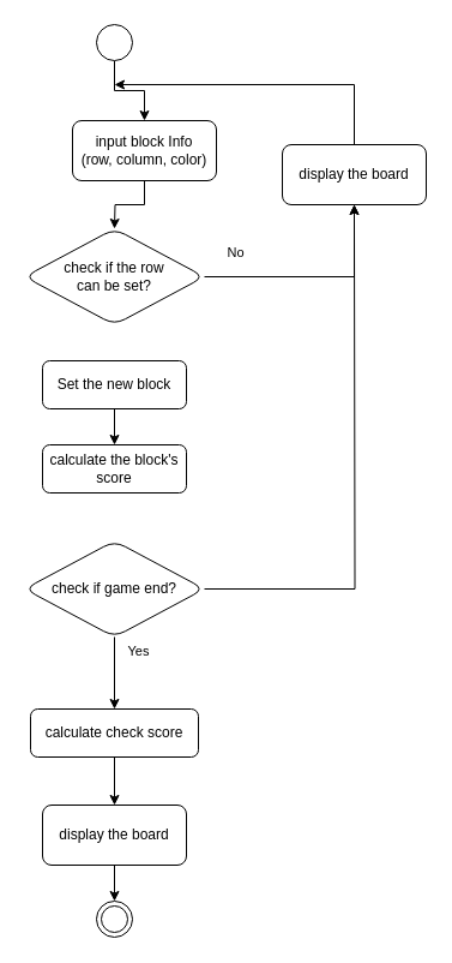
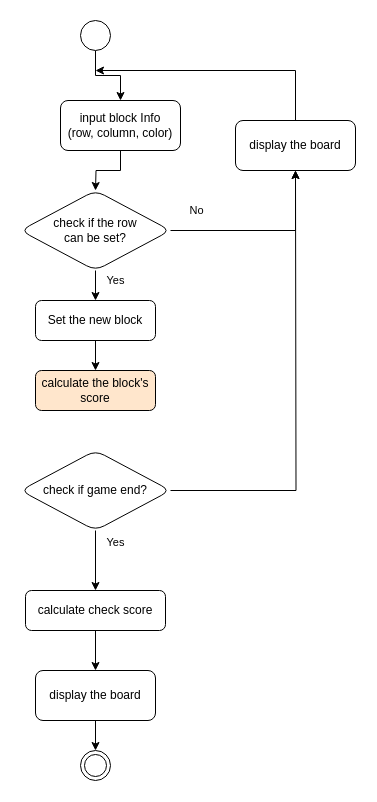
  <mxCell id="0" />
  <mxCell id="1" parent="0" />
  <mxCell id="2" value="" style="edgeStyle=orthogonalEdgeStyle;rounded=0;orthogonalLoop=1;jettySize=auto;html=1;entryX=0.5;entryY=0;entryDx=0;entryDy=0;" edge="1" parent="1" source="3"><mxGeometry relative="1" as="geometry"><mxPoint x="95" y="190" as="targetPoint" /></mxGeometry></mxCell>
  <mxCell id="3" value="input block Info&lt;br&gt;(row, column, color)" style="rounded=1;whiteSpace=wrap;html=1;" vertex="1" parent="1"><mxGeometry x="60" y="100" width="120" height="50" as="geometry" /></mxCell>
  <mxCell id="4" value="No" style="edgeStyle=orthogonalEdgeStyle;rounded=0;orthogonalLoop=1;jettySize=auto;html=1;entryX=0.5;entryY=1;entryDx=0;entryDy=0;exitX=1;exitY=0.5;exitDx=0;exitDy=0;" edge="1" parent="1" source="17" target="8"><mxGeometry x="-0.714" y="20" relative="1" as="geometry"><mxPoint as="offset" /><mxPoint x="175" y="230" as="sourcePoint" /><mxPoint x="295" y="160" as="targetPoint" /></mxGeometry></mxCell>
  <mxCell id="5" value="" style="edgeStyle=orthogonalEdgeStyle;rounded=0;orthogonalLoop=1;jettySize=auto;html=1;fontSize=11;" edge="1" parent="1" source="6" target="12"><mxGeometry relative="1" as="geometry" /></mxCell>
  <mxCell id="6" value="Set the new block" style="rounded=1;whiteSpace=wrap;html=1;" vertex="1" parent="1"><mxGeometry x="35" y="300" width="120" height="40" as="geometry" /></mxCell>
  <mxCell id="7" style="edgeStyle=orthogonalEdgeStyle;rounded=0;orthogonalLoop=1;jettySize=auto;html=1;fontSize=11;" edge="1" parent="1" source="8"><mxGeometry relative="1" as="geometry"><mxPoint x="95" y="70" as="targetPoint" /><Array as="points"><mxPoint x="295" y="70" /></Array></mxGeometry></mxCell>
  <mxCell id="8" value="display the board" style="rounded=1;whiteSpace=wrap;html=1;" vertex="1" parent="1"><mxGeometry x="235" y="120" width="120" height="50" as="geometry" /></mxCell>
  <mxCell id="9" style="edgeStyle=orthogonalEdgeStyle;rounded=0;orthogonalLoop=1;jettySize=auto;html=1;exitX=0.5;exitY=1;exitDx=0;exitDy=0;fontSize=11;" edge="1" parent="1"><mxGeometry relative="1" as="geometry"><mxPoint x="95" y="270" as="sourcePoint" /><mxPoint x="95" y="270" as="targetPoint" /></mxGeometry></mxCell>
  <mxCell id="10" value="" style="edgeStyle=orthogonalEdgeStyle;rounded=0;orthogonalLoop=1;jettySize=auto;html=1;fontSize=11;" edge="1" parent="1" source="11" target="3"><mxGeometry relative="1" as="geometry" /></mxCell>
  <mxCell id="11" value="" style="verticalLabelPosition=bottom;verticalAlign=top;html=1;shape=mxgraph.flowchart.on-page_reference;fontSize=11;" vertex="1" parent="1"><mxGeometry x="80" y="20" width="30" height="30" as="geometry" /></mxCell>
- <mxCell id="12" value="calculate the block's score" style="whiteSpace=wrap;html=1;rounded=1;" vertex="1" parent="1"><mxGeometry x="35" y="370" width="120" height="40" as="geometry" /></mxCell>
+ <mxCell id="12" value="calculate the block's score" style="whiteSpace=wrap;html=1;rounded=1;fillColor=#ffe6cc;" vertex="1" parent="1"><mxGeometry x="35" y="370" width="120" height="40" as="geometry" /></mxCell>
  <mxCell id="13" value="Yes" style="edgeStyle=orthogonalEdgeStyle;rounded=0;orthogonalLoop=1;jettySize=auto;html=1;fontSize=11;entryX=0.5;entryY=0;entryDx=0;entryDy=0;" edge="1" parent="1" source="15" target="20"><mxGeometry x="-0.6" y="20" relative="1" as="geometry"><mxPoint x="95" y="580" as="targetPoint" /><mxPoint as="offset" /></mxGeometry></mxCell>
  <mxCell id="14" value="" style="edgeStyle=orthogonalEdgeStyle;rounded=0;orthogonalLoop=1;jettySize=auto;html=1;fontSize=11;" edge="1" parent="1" source="15"><mxGeometry relative="1" as="geometry"><mxPoint x="295" y="170" as="targetPoint" /></mxGeometry></mxCell>
  <mxCell id="15" value="check if game end?" style="rhombus;whiteSpace=wrap;html=1;rounded=1;" vertex="1" parent="1"><mxGeometry x="20" y="450" width="150" height="80" as="geometry" /></mxCell>
+ <mxCell id="16" value="Yes" style="edgeStyle=orthogonalEdgeStyle;rounded=0;orthogonalLoop=1;jettySize=auto;html=1;entryX=0.5;entryY=0;entryDx=0;entryDy=0;fontSize=11;" edge="1" parent="1" source="17" target="6"><mxGeometry x="0.2" y="20" relative="1" as="geometry"><mxPoint as="offset" /></mxGeometry></mxCell>
  <mxCell id="17" value="&lt;span&gt;check if the row&lt;/span&gt;&lt;br&gt;&lt;span&gt;can be set?&lt;/span&gt;" style="rhombus;whiteSpace=wrap;html=1;rounded=1;" vertex="1" parent="1"><mxGeometry x="20" y="190" width="150" height="80" as="geometry" /></mxCell>
  <mxCell id="18" value="" style="ellipse;shape=doubleEllipse;whiteSpace=wrap;html=1;aspect=fixed;fontSize=11;" vertex="1" parent="1"><mxGeometry x="80" y="750" width="30" height="30" as="geometry" /></mxCell>
  <mxCell id="19" value="" style="edgeStyle=orthogonalEdgeStyle;rounded=0;orthogonalLoop=1;jettySize=auto;html=1;fontSize=11;" edge="1" parent="1" source="20" target="22"><mxGeometry relative="1" as="geometry" /></mxCell>
  <mxCell id="20" value="calculate check score" style="whiteSpace=wrap;html=1;rounded=1;" vertex="1" parent="1"><mxGeometry x="25" y="590" width="140" height="40" as="geometry" /></mxCell>
  <mxCell id="21" value="" style="edgeStyle=orthogonalEdgeStyle;rounded=0;orthogonalLoop=1;jettySize=auto;html=1;fontSize=11;" edge="1" parent="1" source="22" target="18"><mxGeometry relative="1" as="geometry" /></mxCell>
  <mxCell id="22" value="display the board" style="rounded=1;whiteSpace=wrap;html=1;" vertex="1" parent="1"><mxGeometry x="35" y="670" width="120" height="50" as="geometry" /></mxCell>
